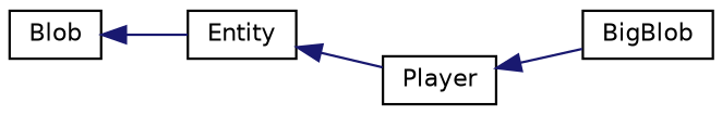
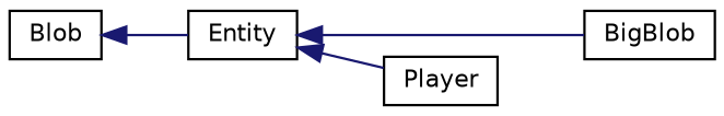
  digraph {
    rankdir=LR
    node [color=black fillcolor=white fontname=Helvetica fontsize=10 shape=record style=filled]
    edge [color=midnightblue dir=back fontname=Helvetica fontsize=10 labelfontname=Helvetica labelfontsize=10 style=solid]
    n1 [height=0.2 label=Entity width=0.4]
    n2 [height=0.2 label=BigBlob width=0.4]
    n3 [height=0.2 label=Player width=0.4]
    n4 [height=0.2 label=Blob width=0.4]
-   n3 -> n2
+   n1 -> n2
    n1 -> n3
    n4 -> n1
  }
